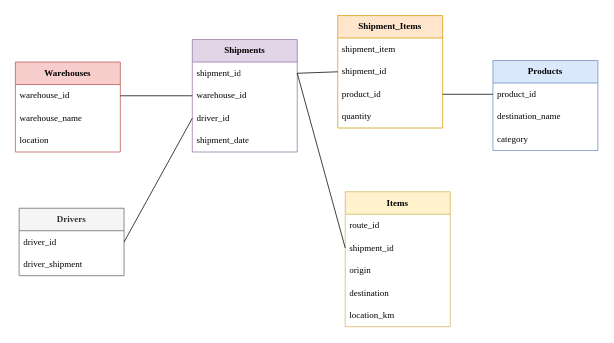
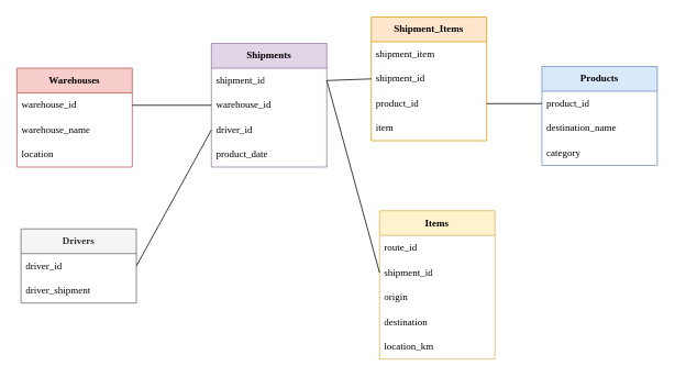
  <mxCell id="0" />
  <mxCell id="1" parent="0" />
  <mxCell id="2" value="&lt;font face=&quot;Comic Sans MS&quot;&gt;&lt;b&gt;Warehouses&lt;/b&gt;&lt;/font&gt;" style="swimlane;fontStyle=0;childLayout=stackLayout;horizontal=1;startSize=30;horizontalStack=0;resizeParent=1;resizeParentMax=0;resizeLast=0;collapsible=1;marginBottom=0;whiteSpace=wrap;html=1;fillColor=#f8cecc;strokeColor=#b85450;" vertex="1" parent="1"><mxGeometry x="20" y="82" width="140" height="120" as="geometry" /></mxCell>
  <mxCell id="3" value="&lt;font face=&quot;Comic Sans MS&quot;&gt;warehouse_id&lt;/font&gt;" style="text;strokeColor=none;fillColor=none;align=left;verticalAlign=middle;spacingLeft=4;spacingRight=4;overflow=hidden;points=[[0,0.5],[1,0.5]];portConstraint=eastwest;rotatable=0;whiteSpace=wrap;html=1;" vertex="1" parent="2"><mxGeometry y="30" width="140" height="30" as="geometry" /></mxCell>
  <mxCell id="4" value="&lt;font face=&quot;Comic Sans MS&quot;&gt;warehouse_name&lt;/font&gt;" style="text;strokeColor=none;fillColor=none;align=left;verticalAlign=middle;spacingLeft=4;spacingRight=4;overflow=hidden;points=[[0,0.5],[1,0.5]];portConstraint=eastwest;rotatable=0;whiteSpace=wrap;html=1;" vertex="1" parent="2"><mxGeometry y="60" width="140" height="30" as="geometry" /></mxCell>
  <mxCell id="5" value="&lt;font face=&quot;Comic Sans MS&quot;&gt;location&lt;/font&gt;" style="text;strokeColor=none;fillColor=none;align=left;verticalAlign=middle;spacingLeft=4;spacingRight=4;overflow=hidden;points=[[0,0.5],[1,0.5]];portConstraint=eastwest;rotatable=0;whiteSpace=wrap;html=1;" vertex="1" parent="2"><mxGeometry y="90" width="140" height="30" as="geometry" /></mxCell>
  <mxCell id="6" value="" style="endArrow=none;html=1;rounded=0;entryX=0;entryY=0.5;entryDx=0;entryDy=0;exitX=0;exitY=0.5;exitDx=0;exitDy=0;" edge="1" parent="2" source="3" target="3"><mxGeometry width="50" height="50" relative="1" as="geometry"><mxPoint x="-74" y="97" as="sourcePoint" /><mxPoint x="-24" y="47" as="targetPoint" /></mxGeometry></mxCell>
  <mxCell id="7" value="&lt;font face=&quot;Comic Sans MS&quot;&gt;&lt;b&gt;Products&lt;/b&gt;&lt;/font&gt;" style="swimlane;fontStyle=0;childLayout=stackLayout;horizontal=1;startSize=30;horizontalStack=0;resizeParent=1;resizeParentMax=0;resizeLast=0;collapsible=1;marginBottom=0;whiteSpace=wrap;html=1;fillColor=#dae8fc;strokeColor=#6c8ebf;" vertex="1" parent="1"><mxGeometry x="657" y="80" width="140" height="120" as="geometry" /></mxCell>
  <mxCell id="8" value="&lt;font face=&quot;Comic Sans MS&quot;&gt;product_id&lt;/font&gt;" style="text;strokeColor=none;fillColor=none;align=left;verticalAlign=middle;spacingLeft=4;spacingRight=4;overflow=hidden;points=[[0,0.5],[1,0.5]];portConstraint=eastwest;rotatable=0;whiteSpace=wrap;html=1;" vertex="1" parent="7"><mxGeometry y="30" width="140" height="30" as="geometry" /></mxCell>
  <mxCell id="9" value="&lt;font face=&quot;Comic Sans MS&quot;&gt;destination_name&lt;/font&gt;" style="text;strokeColor=none;fillColor=none;align=left;verticalAlign=middle;spacingLeft=4;spacingRight=4;overflow=hidden;points=[[0,0.5],[1,0.5]];portConstraint=eastwest;rotatable=0;whiteSpace=wrap;html=1;" vertex="1" parent="7"><mxGeometry y="60" width="140" height="30" as="geometry" /></mxCell>
  <mxCell id="10" value="&lt;font face=&quot;Comic Sans MS&quot;&gt;category&lt;/font&gt;" style="text;strokeColor=none;fillColor=none;align=left;verticalAlign=middle;spacingLeft=4;spacingRight=4;overflow=hidden;points=[[0,0.5],[1,0.5]];portConstraint=eastwest;rotatable=0;whiteSpace=wrap;html=1;" vertex="1" parent="7"><mxGeometry y="90" width="140" height="30" as="geometry" /></mxCell>
  <mxCell id="11" value="&lt;font face=&quot;Comic Sans MS&quot;&gt;&lt;b&gt;Drivers&lt;/b&gt;&lt;/font&gt;" style="swimlane;fontStyle=0;childLayout=stackLayout;horizontal=1;startSize=30;horizontalStack=0;resizeParent=1;resizeParentMax=0;resizeLast=0;collapsible=1;marginBottom=0;whiteSpace=wrap;html=1;fillColor=#f5f5f5;fontColor=#333333;strokeColor=#666666;" vertex="1" parent="1"><mxGeometry x="25" y="277" width="140" height="90" as="geometry" /></mxCell>
  <mxCell id="12" value="&lt;font face=&quot;Comic Sans MS&quot;&gt;driver_id&lt;/font&gt;" style="text;strokeColor=none;fillColor=none;align=left;verticalAlign=middle;spacingLeft=4;spacingRight=4;overflow=hidden;points=[[0,0.5],[1,0.5]];portConstraint=eastwest;rotatable=0;whiteSpace=wrap;html=1;" vertex="1" parent="11"><mxGeometry y="30" width="140" height="30" as="geometry" /></mxCell>
  <mxCell id="13" value="&lt;font face=&quot;Comic Sans MS&quot;&gt;driver_shipment&lt;/font&gt;" style="text;strokeColor=none;fillColor=none;align=left;verticalAlign=middle;spacingLeft=4;spacingRight=4;overflow=hidden;points=[[0,0.5],[1,0.5]];portConstraint=eastwest;rotatable=0;whiteSpace=wrap;html=1;" vertex="1" parent="11"><mxGeometry y="60" width="140" height="30" as="geometry" /></mxCell>
  <mxCell id="14" value="&lt;font face=&quot;Comic Sans MS&quot;&gt;&lt;b&gt;Shipments&lt;/b&gt;&lt;/font&gt;" style="swimlane;fontStyle=0;childLayout=stackLayout;horizontal=1;startSize=30;horizontalStack=0;resizeParent=1;resizeParentMax=0;resizeLast=0;collapsible=1;marginBottom=0;whiteSpace=wrap;html=1;shadow=0;fillColor=#e1d5e7;strokeColor=#9673a6;" vertex="1" parent="1"><mxGeometry x="256" y="52" width="140" height="150" as="geometry" /></mxCell>
  <mxCell id="15" value="&lt;font face=&quot;Comic Sans MS&quot;&gt;shipment_id&lt;/font&gt;" style="text;strokeColor=none;fillColor=none;align=left;verticalAlign=middle;spacingLeft=4;spacingRight=4;overflow=hidden;points=[[0,0.5],[1,0.5]];portConstraint=eastwest;rotatable=0;whiteSpace=wrap;html=1;" vertex="1" parent="14"><mxGeometry y="30" width="140" height="30" as="geometry" /></mxCell>
  <mxCell id="16" value="&lt;font face=&quot;Comic Sans MS&quot;&gt;warehouse_id&lt;/font&gt;" style="text;strokeColor=none;fillColor=none;align=left;verticalAlign=middle;spacingLeft=4;spacingRight=4;overflow=hidden;points=[[0,0.5],[1,0.5]];portConstraint=eastwest;rotatable=0;whiteSpace=wrap;html=1;" vertex="1" parent="14"><mxGeometry y="60" width="140" height="30" as="geometry" /></mxCell>
  <mxCell id="17" value="&lt;font face=&quot;Comic Sans MS&quot;&gt;driver_id&lt;/font&gt;" style="text;strokeColor=none;fillColor=none;align=left;verticalAlign=middle;spacingLeft=4;spacingRight=4;overflow=hidden;points=[[0,0.5],[1,0.5]];portConstraint=eastwest;rotatable=0;whiteSpace=wrap;html=1;" vertex="1" parent="14"><mxGeometry y="90" width="140" height="30" as="geometry" /></mxCell>
- <mxCell id="18" value="&lt;font face=&quot;Comic Sans MS&quot;&gt;shipment_date&lt;/font&gt;" style="text;strokeColor=none;fillColor=none;align=left;verticalAlign=middle;spacingLeft=4;spacingRight=4;overflow=hidden;points=[[0,0.5],[1,0.5]];portConstraint=eastwest;rotatable=0;whiteSpace=wrap;html=1;" vertex="1" parent="14"><mxGeometry y="120" width="140" height="30" as="geometry" /></mxCell>
+ <mxCell id="18" value="&lt;font face=&quot;Comic Sans MS&quot;&gt;product_date&lt;/font&gt;" style="text;strokeColor=none;fillColor=none;align=left;verticalAlign=middle;spacingLeft=4;spacingRight=4;overflow=hidden;points=[[0,0.5],[1,0.5]];portConstraint=eastwest;rotatable=0;whiteSpace=wrap;html=1;" vertex="1" parent="14"><mxGeometry y="120" width="140" height="30" as="geometry" /></mxCell>
  <mxCell id="19" value="&lt;font face=&quot;Comic Sans MS&quot;&gt;&lt;b&gt;Shipment_Items&lt;/b&gt;&lt;/font&gt;" style="swimlane;fontStyle=0;childLayout=stackLayout;horizontal=1;startSize=30;horizontalStack=0;resizeParent=1;resizeParentMax=0;resizeLast=0;collapsible=1;marginBottom=0;whiteSpace=wrap;html=1;shadow=0;fillColor=#ffe6cc;strokeColor=#d79b00;" vertex="1" parent="1"><mxGeometry x="450" y="20" width="140" height="150" as="geometry" /></mxCell>
  <mxCell id="20" value="&lt;font face=&quot;Comic Sans MS&quot;&gt;shipment_item&lt;/font&gt;" style="text;strokeColor=none;fillColor=none;align=left;verticalAlign=middle;spacingLeft=4;spacingRight=4;overflow=hidden;points=[[0,0.5],[1,0.5]];portConstraint=eastwest;rotatable=0;whiteSpace=wrap;html=1;" vertex="1" parent="19"><mxGeometry y="30" width="140" height="30" as="geometry" /></mxCell>
  <mxCell id="21" value="&lt;font face=&quot;Comic Sans MS&quot;&gt;shipment_id&lt;/font&gt;" style="text;strokeColor=none;fillColor=none;align=left;verticalAlign=middle;spacingLeft=4;spacingRight=4;overflow=hidden;points=[[0,0.5],[1,0.5]];portConstraint=eastwest;rotatable=0;whiteSpace=wrap;html=1;" vertex="1" parent="19"><mxGeometry y="60" width="140" height="30" as="geometry" /></mxCell>
  <mxCell id="22" value="&lt;font face=&quot;Comic Sans MS&quot;&gt;product_id&lt;/font&gt;" style="text;strokeColor=none;fillColor=none;align=left;verticalAlign=middle;spacingLeft=4;spacingRight=4;overflow=hidden;points=[[0,0.5],[1,0.5]];portConstraint=eastwest;rotatable=0;whiteSpace=wrap;html=1;" vertex="1" parent="19"><mxGeometry y="90" width="140" height="30" as="geometry" /></mxCell>
- <mxCell id="23" value="&lt;font face=&quot;Comic Sans MS&quot;&gt;quantity&lt;/font&gt;" style="text;strokeColor=none;fillColor=none;align=left;verticalAlign=middle;spacingLeft=4;spacingRight=4;overflow=hidden;points=[[0,0.5],[1,0.5]];portConstraint=eastwest;rotatable=0;whiteSpace=wrap;html=1;" vertex="1" parent="19"><mxGeometry y="120" width="140" height="30" as="geometry" /></mxCell>
+ <mxCell id="23" value="&lt;font face=&quot;Comic Sans MS&quot;&gt;item&lt;/font&gt;" style="text;strokeColor=none;fillColor=none;align=left;verticalAlign=middle;spacingLeft=4;spacingRight=4;overflow=hidden;points=[[0,0.5],[1,0.5]];portConstraint=eastwest;rotatable=0;whiteSpace=wrap;html=1;" vertex="1" parent="19"><mxGeometry y="120" width="140" height="30" as="geometry" /></mxCell>
  <mxCell id="24" value="&lt;font face=&quot;Comic Sans MS&quot;&gt;&lt;b&gt;Items&lt;/b&gt;&lt;/font&gt;" style="swimlane;fontStyle=0;childLayout=stackLayout;horizontal=1;startSize=30;horizontalStack=0;resizeParent=1;resizeParentMax=0;resizeLast=0;collapsible=1;marginBottom=0;whiteSpace=wrap;html=1;shadow=0;fillColor=#fff2cc;strokeColor=#d6b656;" vertex="1" parent="1"><mxGeometry x="460" y="255" width="140" height="180" as="geometry" /></mxCell>
  <mxCell id="25" value="&lt;font face=&quot;Comic Sans MS&quot;&gt;route_id&lt;/font&gt;" style="text;strokeColor=none;fillColor=none;align=left;verticalAlign=middle;spacingLeft=4;spacingRight=4;overflow=hidden;points=[[0,0.5],[1,0.5]];portConstraint=eastwest;rotatable=0;whiteSpace=wrap;html=1;" vertex="1" parent="24"><mxGeometry y="30" width="140" height="30" as="geometry" /></mxCell>
  <mxCell id="26" value="&lt;font face=&quot;Comic Sans MS&quot;&gt;shipment_id&lt;/font&gt;" style="text;strokeColor=none;fillColor=none;align=left;verticalAlign=middle;spacingLeft=4;spacingRight=4;overflow=hidden;points=[[0,0.5],[1,0.5]];portConstraint=eastwest;rotatable=0;whiteSpace=wrap;html=1;" vertex="1" parent="24"><mxGeometry y="60" width="140" height="30" as="geometry" /></mxCell>
  <mxCell id="27" value="&lt;font face=&quot;Comic Sans MS&quot;&gt;origin&lt;/font&gt;" style="text;strokeColor=none;fillColor=none;align=left;verticalAlign=middle;spacingLeft=4;spacingRight=4;overflow=hidden;points=[[0,0.5],[1,0.5]];portConstraint=eastwest;rotatable=0;whiteSpace=wrap;html=1;" vertex="1" parent="24"><mxGeometry y="90" width="140" height="30" as="geometry" /></mxCell>
  <mxCell id="28" value="&lt;font face=&quot;Comic Sans MS&quot;&gt;destination&lt;/font&gt;" style="text;strokeColor=none;fillColor=none;align=left;verticalAlign=middle;spacingLeft=4;spacingRight=4;overflow=hidden;points=[[0,0.5],[1,0.5]];portConstraint=eastwest;rotatable=0;whiteSpace=wrap;html=1;" vertex="1" parent="24"><mxGeometry y="120" width="140" height="30" as="geometry" /></mxCell>
  <mxCell id="29" value="&lt;font face=&quot;Comic Sans MS&quot;&gt;location_km&lt;/font&gt;" style="text;strokeColor=none;fillColor=none;align=left;verticalAlign=middle;spacingLeft=4;spacingRight=4;overflow=hidden;points=[[0,0.5],[1,0.5]];portConstraint=eastwest;rotatable=0;whiteSpace=wrap;html=1;" vertex="1" parent="24"><mxGeometry y="150" width="140" height="30" as="geometry" /></mxCell>
  <mxCell id="30" value="" style="endArrow=none;html=1;rounded=0;entryX=0;entryY=0.5;entryDx=0;entryDy=0;exitX=1;exitY=0.5;exitDx=0;exitDy=0;" edge="1" parent="1" source="15" target="21"><mxGeometry width="50" height="50" relative="1" as="geometry"><mxPoint x="218" y="400" as="sourcePoint" /><mxPoint x="268" y="348" as="targetPoint" /></mxGeometry></mxCell>
  <mxCell id="31" value="" style="endArrow=none;html=1;rounded=0;entryX=0;entryY=0.5;entryDx=0;entryDy=0;exitX=1;exitY=0.5;exitDx=0;exitDy=0;" edge="1" parent="1" source="15" target="26"><mxGeometry width="50" height="50" relative="1" as="geometry"><mxPoint x="203" y="390" as="sourcePoint" /><mxPoint x="268" y="350" as="targetPoint" /></mxGeometry></mxCell>
  <mxCell id="32" value="" style="endArrow=none;html=1;rounded=0;entryX=1;entryY=0.5;entryDx=0;entryDy=0;exitX=0;exitY=0.5;exitDx=0;exitDy=0;" edge="1" parent="1" source="8" target="22"><mxGeometry width="50" height="50" relative="1" as="geometry"><mxPoint x="619" y="339" as="sourcePoint" /><mxPoint x="373" y="274" as="targetPoint" /><Array as="points" /></mxGeometry></mxCell>
  <mxCell id="33" value="" style="endArrow=none;html=1;rounded=0;entryX=1;entryY=0.5;entryDx=0;entryDy=0;exitX=0;exitY=0.5;exitDx=0;exitDy=0;" edge="1" parent="1" source="16" target="3"><mxGeometry width="50" height="50" relative="1" as="geometry"><mxPoint x="323" y="324" as="sourcePoint" /><mxPoint x="373" y="274" as="targetPoint" /></mxGeometry></mxCell>
  <mxCell id="34" value="" style="endArrow=none;html=1;rounded=0;exitX=0;exitY=0.5;exitDx=0;exitDy=0;entryX=1;entryY=0.5;entryDx=0;entryDy=0;" edge="1" parent="1" source="17" target="12"><mxGeometry width="50" height="50" relative="1" as="geometry"><mxPoint x="323" y="324" as="sourcePoint" /><mxPoint x="373" y="274" as="targetPoint" /></mxGeometry></mxCell>
